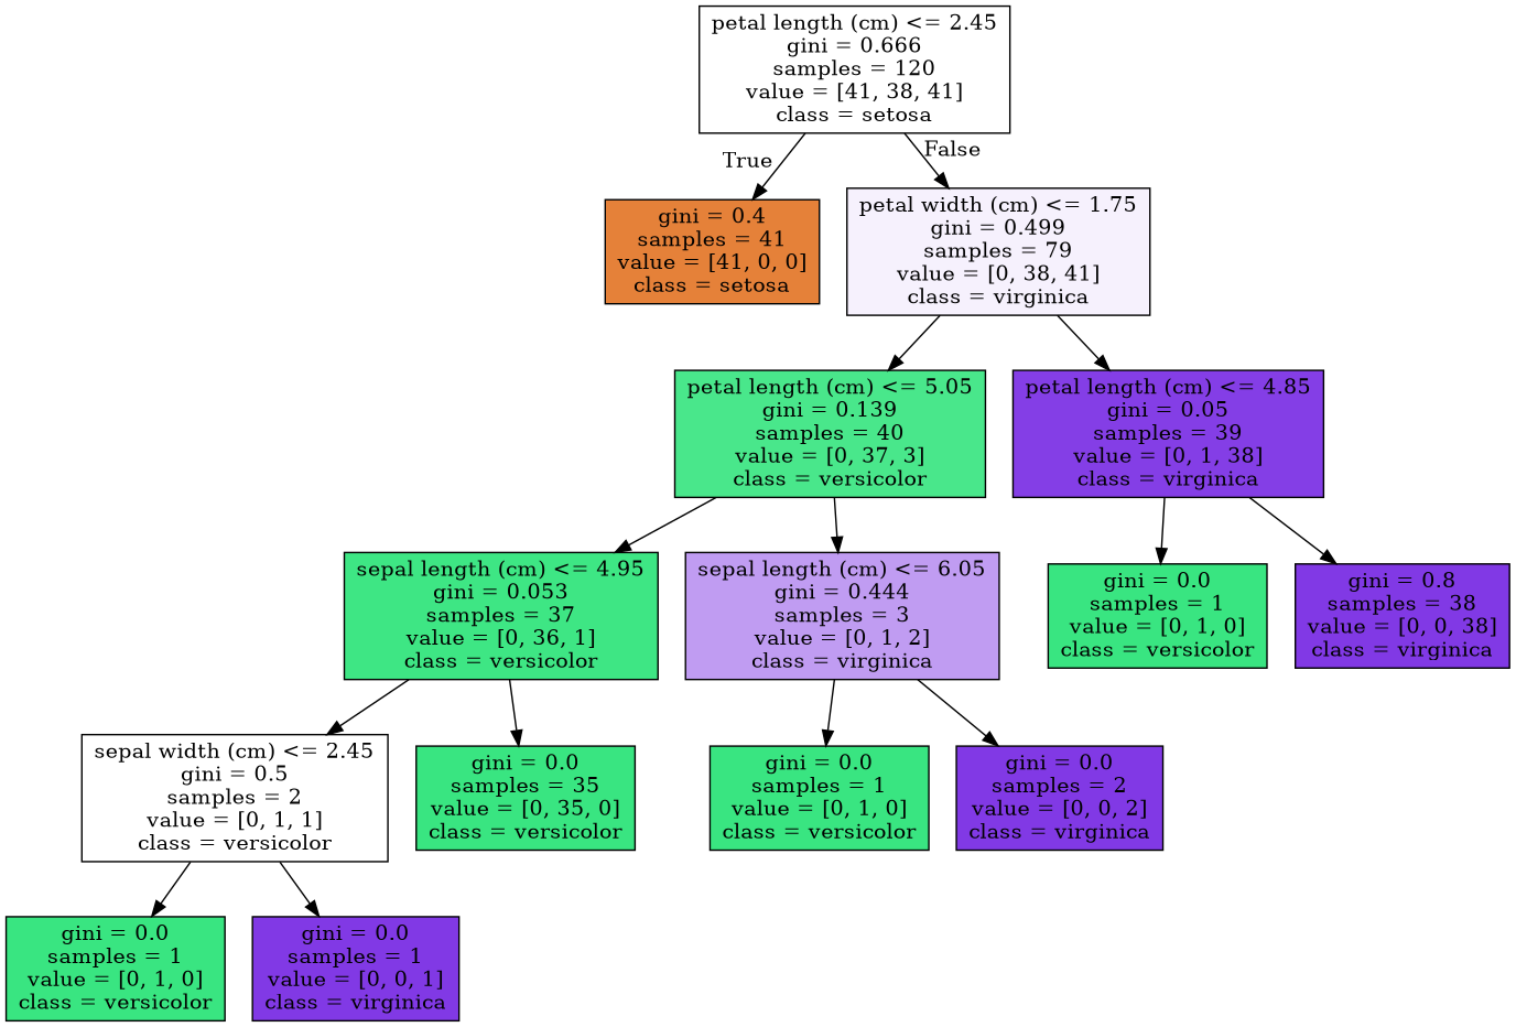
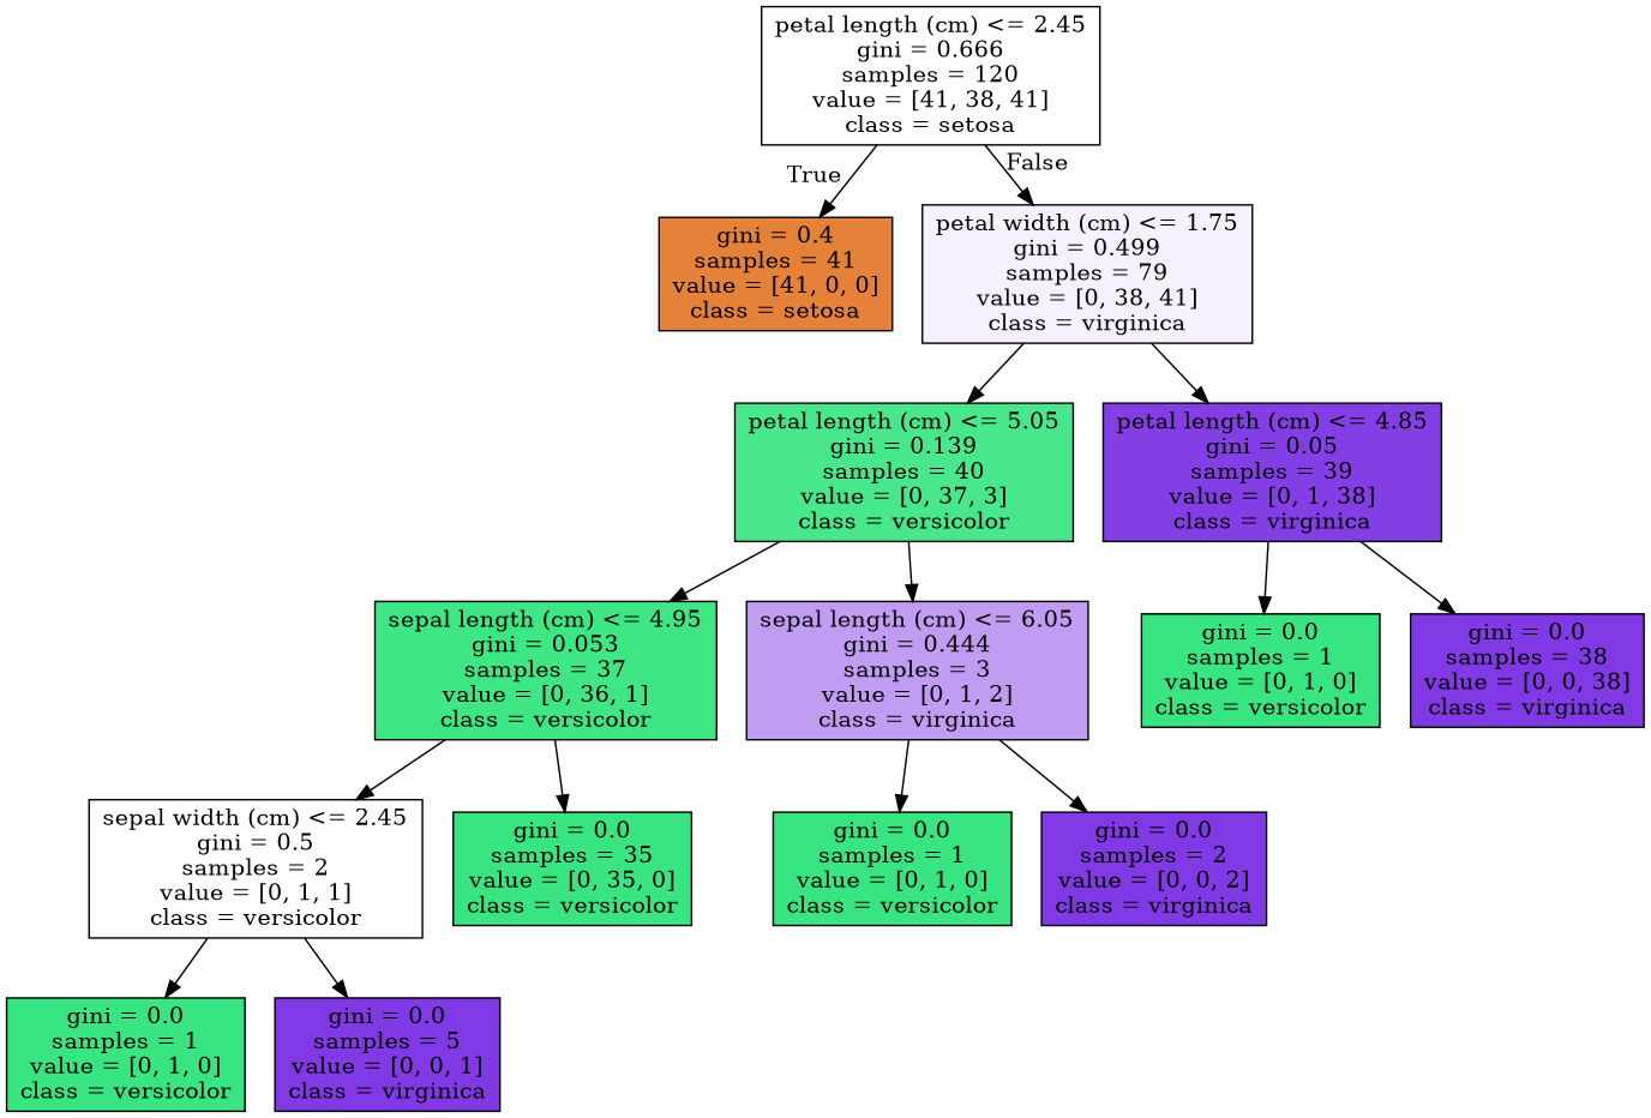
  digraph {
    node [color=black fillcolor="#39e581" shape=box style=filled]
    n1 [fillcolor="#ffffff" label="petal length (cm) <= 2.45\ngini = 0.666\nsamples = 120\nvalue = [41, 38, 41]\nclass = setosa"]
    n2 [fillcolor="#e58139" label="gini = 0.4\nsamples = 41\nvalue = [41, 0, 0]\nclass = setosa"]
    n3 [fillcolor="#f6f1fd" label="petal width (cm) <= 1.75\ngini = 0.499\nsamples = 79\nvalue = [0, 38, 41]\nclass = virginica"]
    n4 [fillcolor="#49e78b" label="petal length (cm) <= 5.05\ngini = 0.139\nsamples = 40\nvalue = [0, 37, 3]\nclass = versicolor"]
    n5 [fillcolor="#843ee6" label="petal length (cm) <= 4.85\ngini = 0.05\nsamples = 39\nvalue = [0, 1, 38]\nclass = virginica"]
    n6 [fillcolor="#3ee684" label="sepal length (cm) <= 4.95\ngini = 0.053\nsamples = 37\nvalue = [0, 36, 1]\nclass = versicolor"]
    n7 [fillcolor="#c09cf2" label="sepal length (cm) <= 6.05\ngini = 0.444\nsamples = 3\nvalue = [0, 1, 2]\nclass = virginica"]
    n8 [label="gini = 0.0\nsamples = 1\nvalue = [0, 1, 0]\nclass = versicolor"]
-   n9 [fillcolor="#8139e5" label="gini = 0.8\nsamples = 38\nvalue = [0, 0, 38]\nclass = virginica"]
+   n9 [fillcolor="#8139e5" label="gini = 0.0\nsamples = 38\nvalue = [0, 0, 38]\nclass = virginica"]
    n10 [fillcolor="#ffffff" label="sepal width (cm) <= 2.45\ngini = 0.5\nsamples = 2\nvalue = [0, 1, 1]\nclass = versicolor"]
    n11 [label="gini = 0.0\nsamples = 35\nvalue = [0, 35, 0]\nclass = versicolor"]
    n12 [label="gini = 0.0\nsamples = 1\nvalue = [0, 1, 0]\nclass = versicolor"]
    n13 [fillcolor="#8139e5" label="gini = 0.0\nsamples = 2\nvalue = [0, 0, 2]\nclass = virginica"]
    n14 [label="gini = 0.0\nsamples = 1\nvalue = [0, 1, 0]\nclass = versicolor"]
-   n15 [fillcolor="#8139e5" label="gini = 0.0\nsamples = 1\nvalue = [0, 0, 1]\nclass = virginica"]
+   n15 [fillcolor="#8139e5" label="gini = 0.0\nsamples = 5\nvalue = [0, 0, 1]\nclass = virginica"]
    n1 -> n2 [headlabel=True labelangle=45 labeldistance=2.5]
    n1 -> n3 [headlabel=False labelangle=-45 labeldistance=2.5]
    n3 -> n4
    n3 -> n5
    n4 -> n6
    n4 -> n7
    n5 -> n8
    n5 -> n9
    n6 -> n10
    n6 -> n11
    n7 -> n12
    n7 -> n13
    n10 -> n14
    n10 -> n15
  }
